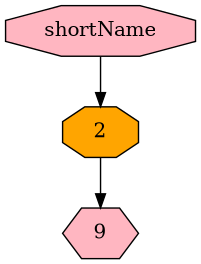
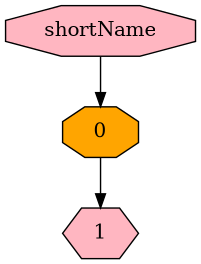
  digraph {
    splines=FALSE
    node [fillcolor=lightpink shape=octagon style=filled]
    shortName
-   2 [fillcolor=orange]
-   n3 [label=9 shape=hexagon]
+   2 [fillcolor=orange label=0]
+   n3 [label=1 shape=hexagon]
    subgraph sub_1 {
      rank=same
      shortName
    }
    shortName -> 2
    2 -> n3
  }
